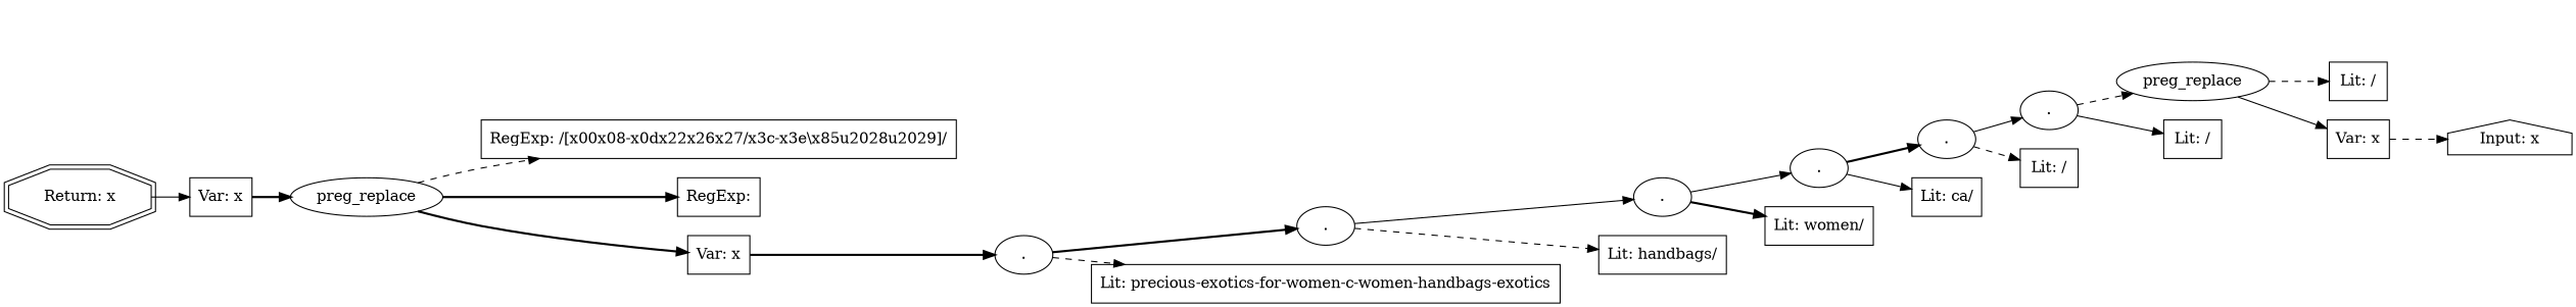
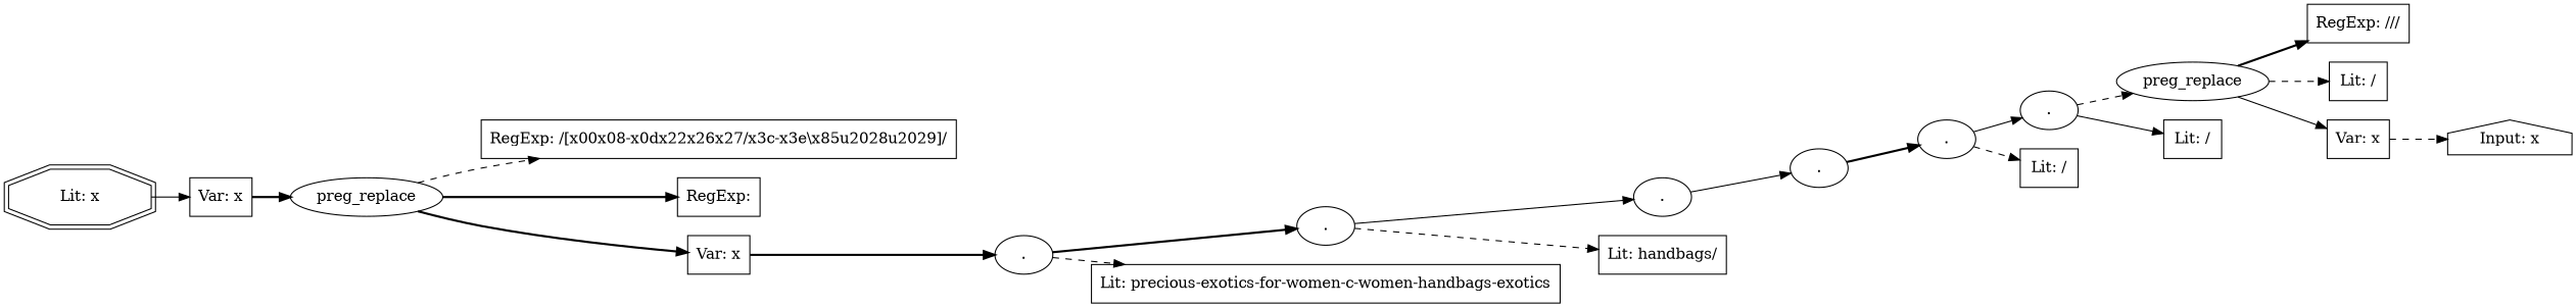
  digraph {
    rankdir=LR
    node [shape=box]
    edge [style=bold]
    n1 [label="Input: x" shape=house]
    n2 [label=preg_replace shape=ellipse]
+   n3 [label="RegExp: /\//"]
    n4 [label="Lit: /"]
    n5 [label="Var: x"]
    n6 [label="." shape=ellipse]
    n7 [label="Lit: \/"]
    n8 [label="." shape=ellipse]
    n9 [label="Lit: \/"]
    n10 [label="." shape=ellipse]
-   n11 [label="Lit: ca\/"]
    n12 [label="." shape=ellipse]
-   n13 [label="Lit: women\/"]
    n14 [label="." shape=ellipse]
    n15 [label="Lit: handbags\/"]
    n16 [label="." shape=ellipse]
    n17 [label="Lit: precious-exotics-for-women-c-women-handbags-exotics"]
    n18 [label=preg_replace shape=ellipse]
    n19 [label="RegExp: /[\x00\x08-\x0d\x22\x26\x27\/\x3c-\x3e\\\x85\u2028\u2029]/"]
    n20 [label="RegExp:"]
    n21 [label="Var: x"]
    n22 [label="Var: x"]
-   n23 [label="Return: x" shape=doubleoctagon]
+   n23 [label="Lit: x" shape=doubleoctagon]
+   n2 -> n3
    n2 -> n4 [style=dashed]
    n2 -> n5 [style=solid]
    n5 -> n1 [style=dashed]
    n6 -> n2 [style=dashed]
    n6 -> n7 [style=solid]
    n8 -> n6 [style=solid]
    n8 -> n9 [style=dashed]
    n10 -> n8
-   n10 -> n11 [style=solid]
    n12 -> n10 [style=solid]
-   n12 -> n13
    n14 -> n12 [style=solid]
    n14 -> n15 [style=dashed]
    n16 -> n14
    n16 -> n17 [style=dashed]
    n18 -> n19 [style=dashed]
    n18 -> n20
    n18 -> n21
    n21 -> n16
    n22 -> n18
    n23 -> n22 [style=solid]
  }
